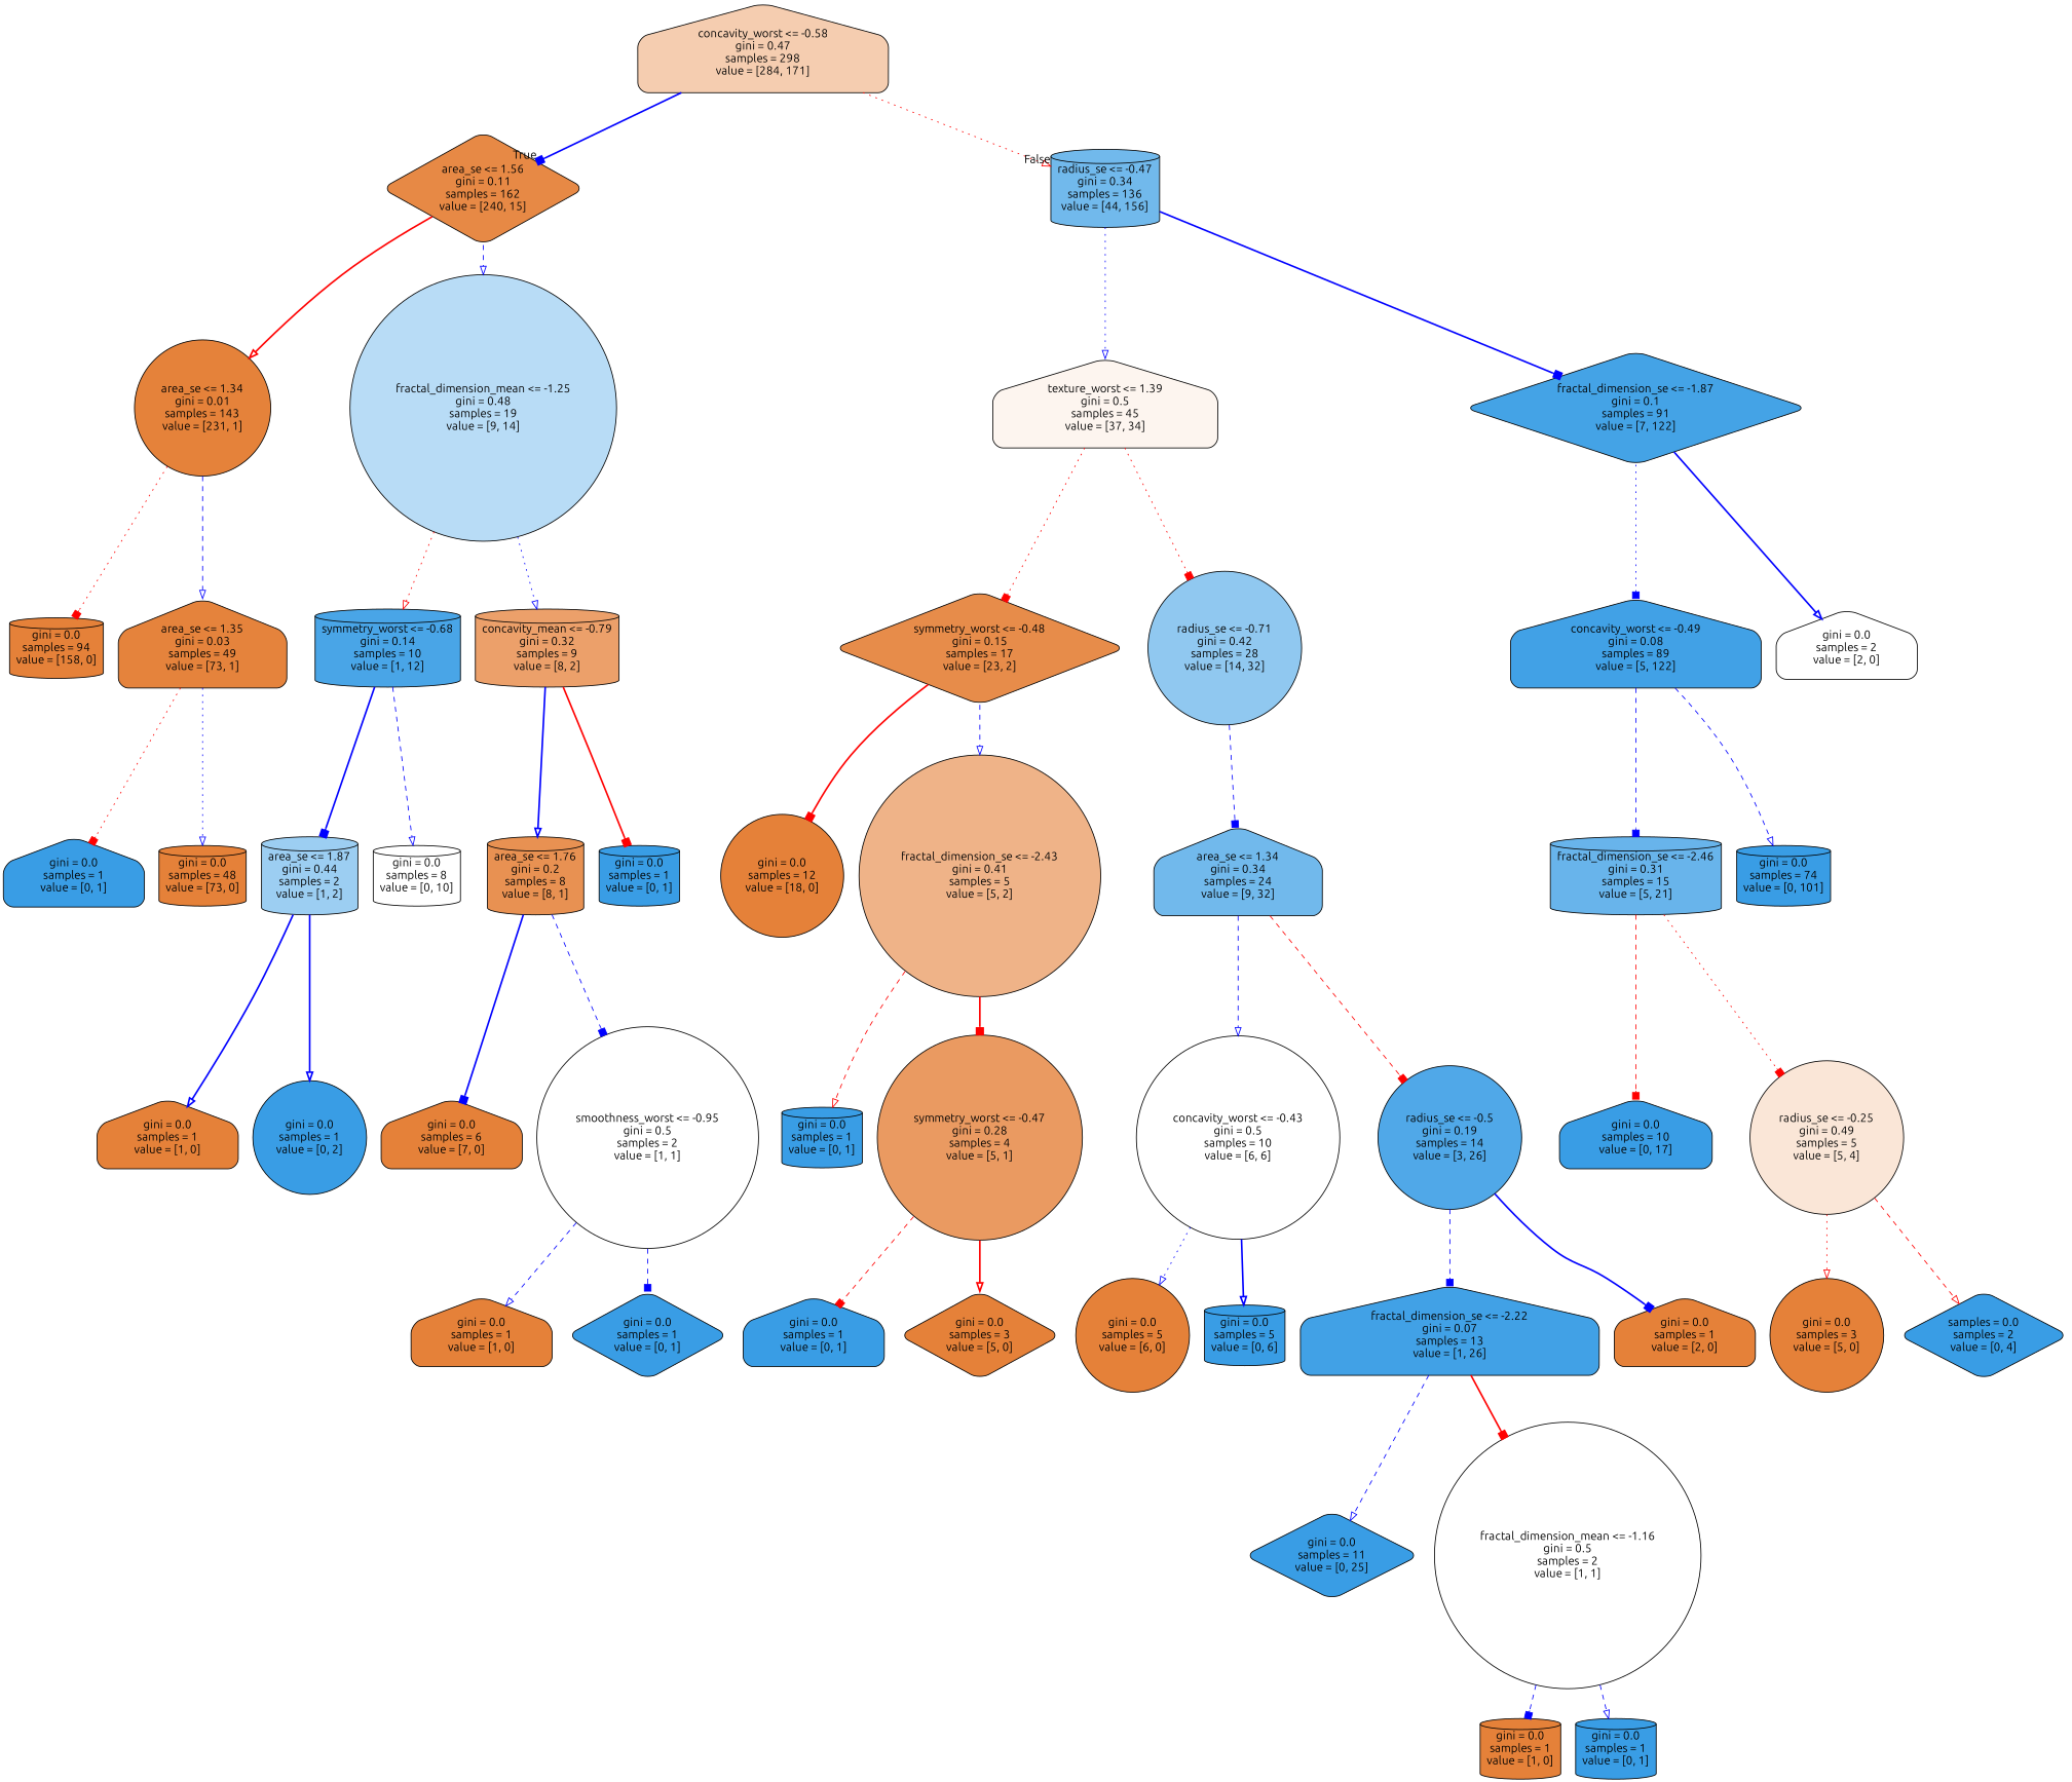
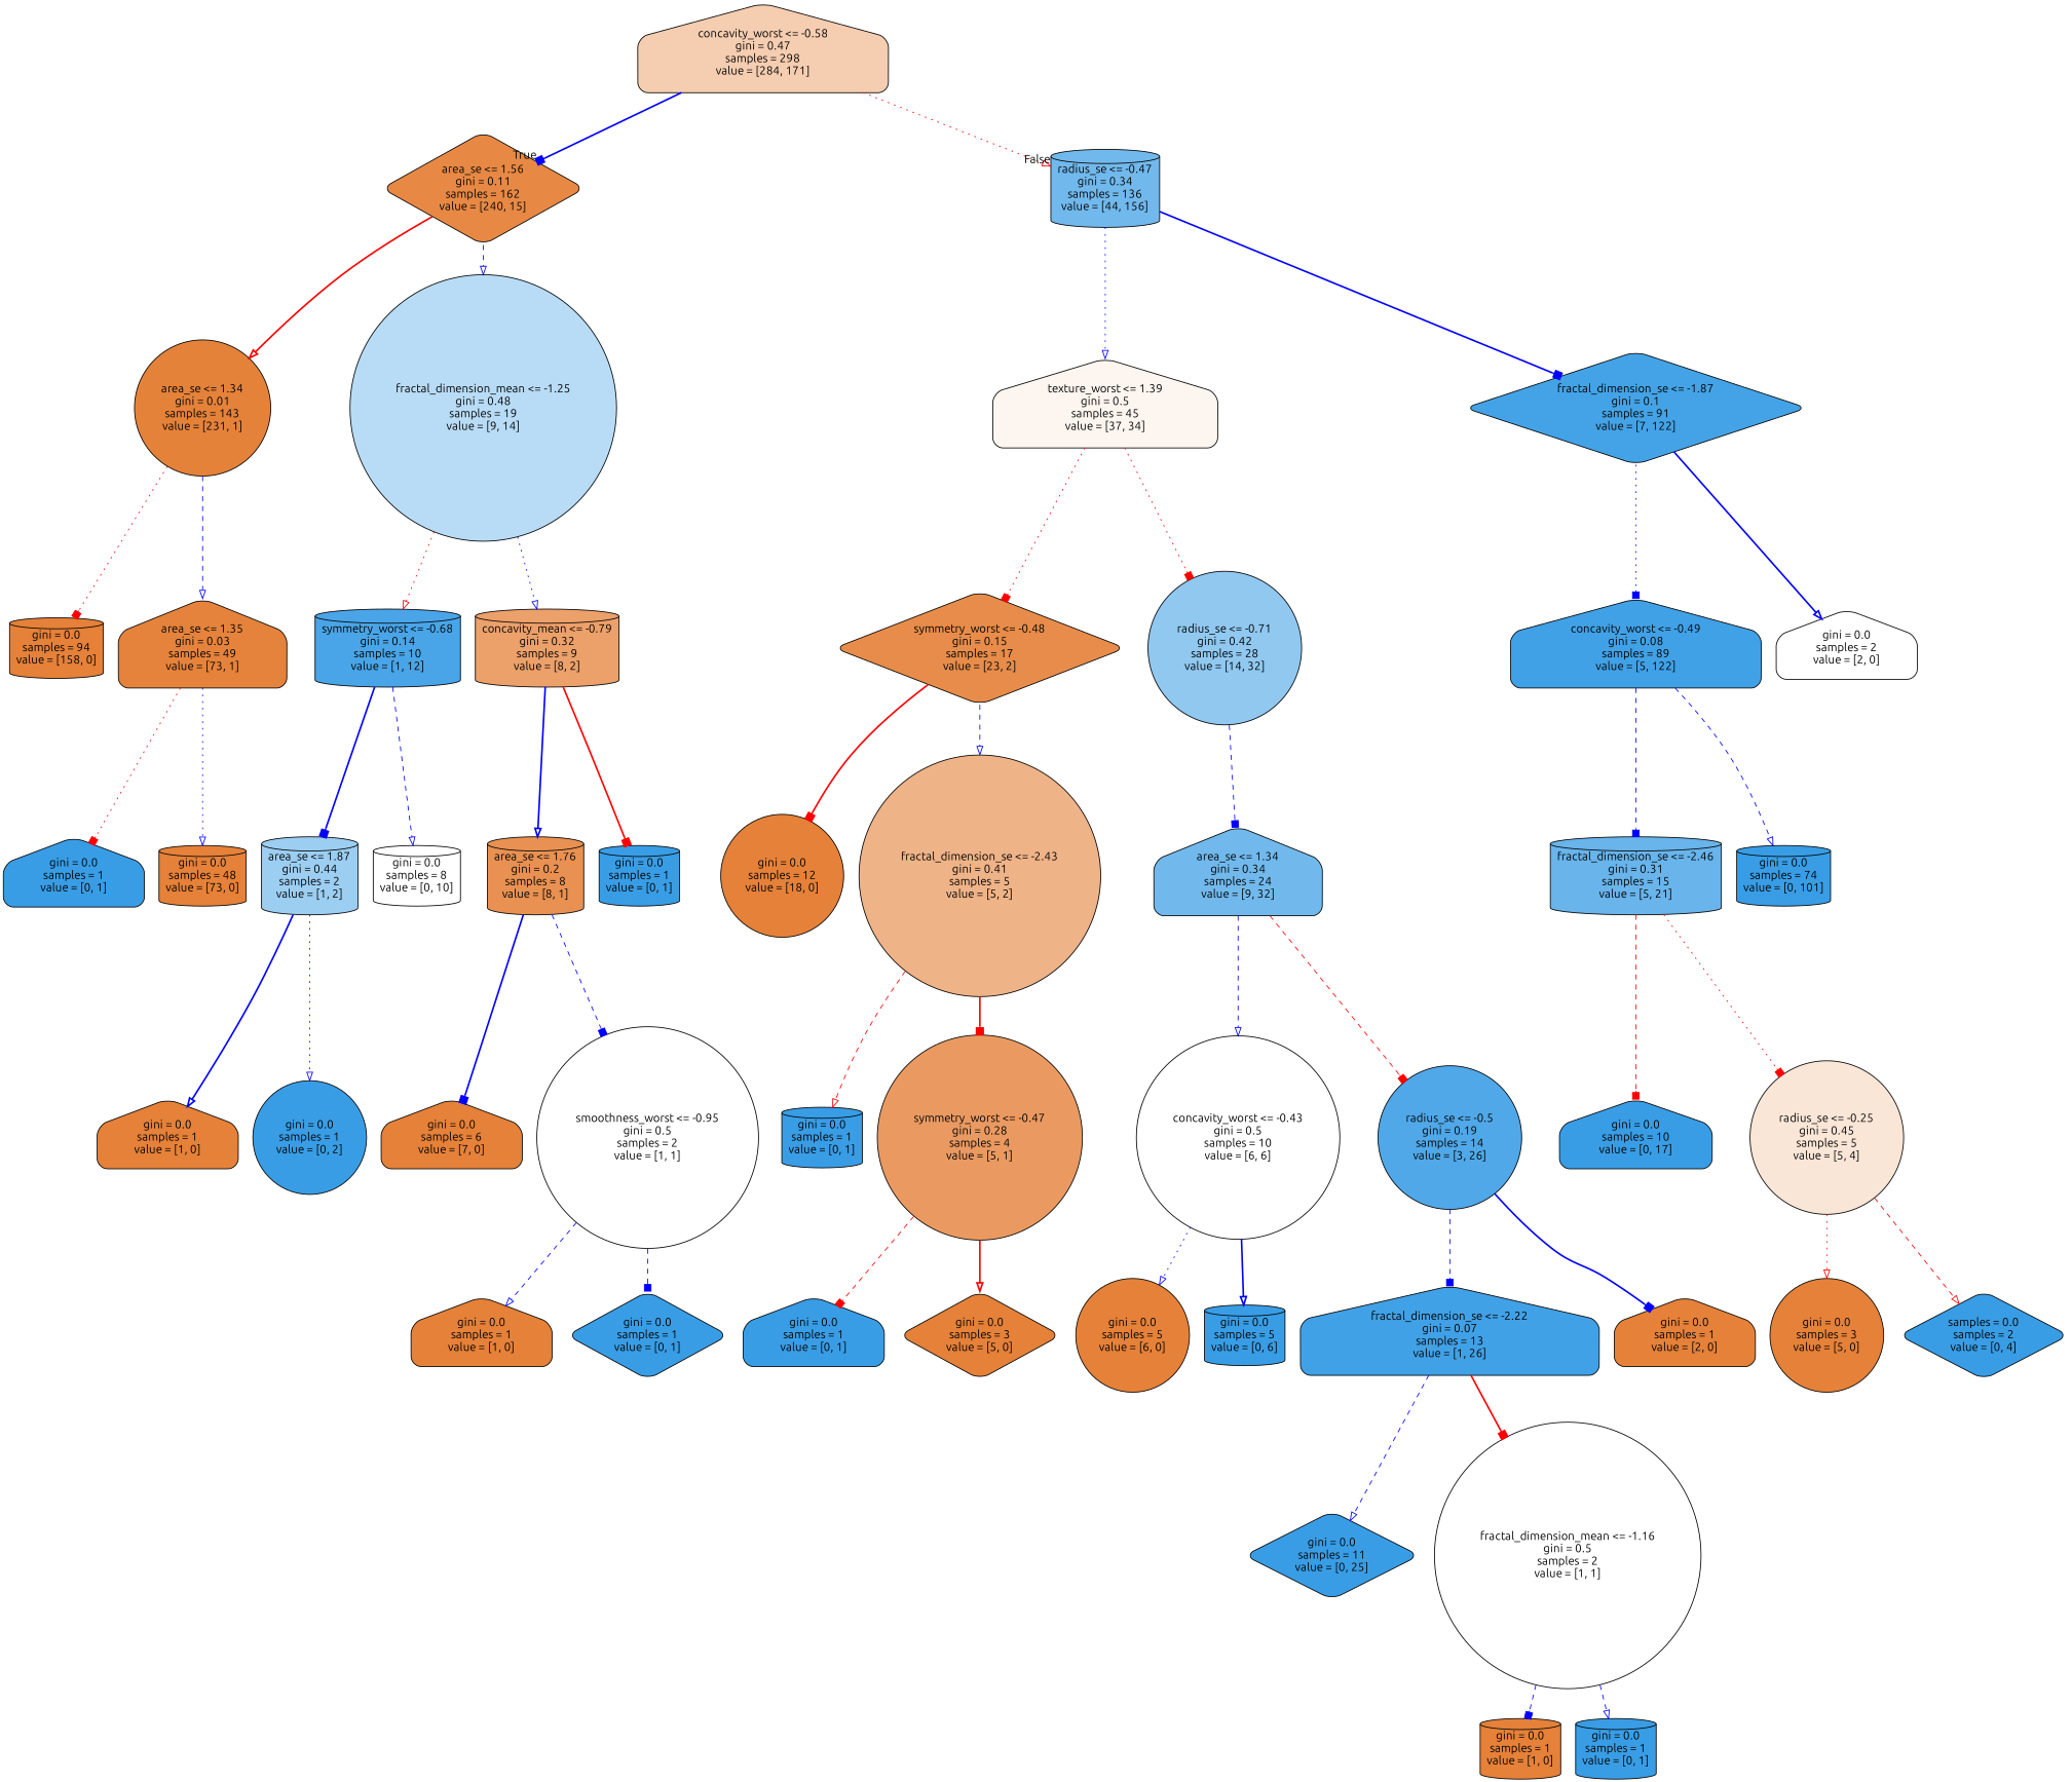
  digraph {
    fontname=Ubuntu
    node [color=black fillcolor="#399de5" fontname=Ubuntu shape=cylinder style="filled, rounded"]
    edge [arrowhead=onormal color=blue fontname=Ubuntu style=dashed]
    n1 [fillcolor="#f5cdb0" label="concavity_worst <= -0.58\ngini = 0.47\nsamples = 298\nvalue = [284, 171]" shape=house]
    n2 [fillcolor="#e78945" label="area_se <= 1.56\ngini = 0.11\nsamples = 162\nvalue = [240, 15]" shape=diamond]
    n3 [fillcolor="#71b9ec" label="radius_se <= -0.47\ngini = 0.34\nsamples = 136\nvalue = [44, 156]"]
    n4 [fillcolor="#e5823a" label="area_se <= 1.34\ngini = 0.01\nsamples = 143\nvalue = [231, 1]" shape=circle]
    n5 [fillcolor="#b8dcf6" label="fractal_dimension_mean <= -1.25\ngini = 0.48\nsamples = 19\nvalue = [9, 14]" shape=circle]
    n6 [fillcolor="#fdf5ef" label="texture_worst <= 1.39\ngini = 0.5\nsamples = 45\nvalue = [37, 34]" shape=house]
    n7 [fillcolor="#44a3e6" label="fractal_dimension_se <= -1.87\ngini = 0.1\nsamples = 91\nvalue = [7, 122]" shape=diamond]
    n8 [fillcolor="#e58139" label="gini = 0.0\nsamples = 94\nvalue = [158, 0]"]
    n9 [fillcolor="#e5833c" label="area_se <= 1.35\ngini = 0.03\nsamples = 49\nvalue = [73, 1]" shape=house]
    n10 [fillcolor="#49a5e7" label="symmetry_worst <= -0.68\ngini = 0.14\nsamples = 10\nvalue = [1, 12]"]
    n11 [fillcolor="#eca06a" label="concavity_mean <= -0.79\ngini = 0.32\nsamples = 9\nvalue = [8, 2]"]
    n12 [label="gini = 0.0\nsamples = 1\nvalue = [0, 1]" shape=house]
    n13 [fillcolor="#e58139" label="gini = 0.0\nsamples = 48\nvalue = [73, 0]"]
    n14 [fillcolor="#9ccef2" label="area_se <= 1.87\ngini = 0.44\nsamples = 2\nvalue = [1, 2]"]
    n15 [fillcolor="#ffffff" label="gini = 0.0\nsamples = 8\nvalue = [0, 10]"]
    n16 [fillcolor="#e89152" label="area_se <= 1.76\ngini = 0.2\nsamples = 8\nvalue = [8, 1]"]
    n17 [label="gini = 0.0\nsamples = 1\nvalue = [0, 1]"]
    n18 [fillcolor="#e58139" label="gini = 0.0\nsamples = 1\nvalue = [1, 0]" shape=house]
    n19 [label="gini = 0.0\nsamples = 1\nvalue = [0, 2]" shape=circle]
    n20 [fillcolor="#e58139" label="gini = 0.0\nsamples = 6\nvalue = [7, 0]" shape=house]
    n21 [fillcolor="#ffffff" label="smoothness_worst <= -0.95\ngini = 0.5\nsamples = 2\nvalue = [1, 1]" shape=circle]
    n22 [fillcolor="#e58139" label="gini = 0.0\nsamples = 1\nvalue = [1, 0]" shape=house]
    n23 [label="gini = 0.0\nsamples = 1\nvalue = [0, 1]" shape=diamond]
    n24 [fillcolor="#e78c4a" label="symmetry_worst <= -0.48\ngini = 0.15\nsamples = 17\nvalue = [23, 2]" shape=diamond]
    n25 [fillcolor="#90c8f0" label="radius_se <= -0.71\ngini = 0.42\nsamples = 28\nvalue = [14, 32]" shape=circle]
    n26 [fillcolor="#41a1e6" label="concavity_worst <= -0.49\ngini = 0.08\nsamples = 89\nvalue = [5, 122]" shape=house]
    n27 [fillcolor="#ffffff" label="gini = 0.0\nsamples = 2\nvalue = [2, 0]" shape=house]
    n28 [fillcolor="#e58139" label="gini = 0.0\nsamples = 12\nvalue = [18, 0]" shape=circle]
    n29 [fillcolor="#efb388" label="fractal_dimension_se <= -2.43\ngini = 0.41\nsamples = 5\nvalue = [5, 2]" shape=circle]
    n30 [fillcolor="#71b9ec" label="area_se <= 1.34\ngini = 0.34\nsamples = 24\nvalue = [9, 32]" shape=house]
    n31 [label="gini = 0.0\nsamples = 1\nvalue = [0, 1]"]
    n32 [fillcolor="#ea9a61" label="symmetry_worst <= -0.47\ngini = 0.28\nsamples = 4\nvalue = [5, 1]" shape=circle]
    n33 [label="gini = 0.0\nsamples = 1\nvalue = [0, 1]" shape=house]
    n34 [fillcolor="#e58139" label="gini = 0.0\nsamples = 3\nvalue = [5, 0]" shape=diamond]
    n35 [fillcolor="#ffffff" label="concavity_worst <= -0.43\ngini = 0.5\nsamples = 10\nvalue = [6, 6]" shape=circle]
    n36 [fillcolor="#50a8e8" label="radius_se <= -0.5\ngini = 0.19\nsamples = 14\nvalue = [3, 26]" shape=circle]
    n37 [fillcolor="#e58139" label="gini = 0.0\nsamples = 5\nvalue = [6, 0]" shape=circle]
    n38 [label="gini = 0.0\nsamples = 5\nvalue = [0, 6]"]
    n39 [fillcolor="#41a1e6" label="fractal_dimension_se <= -2.22\ngini = 0.07\nsamples = 13\nvalue = [1, 26]" shape=house]
    n40 [fillcolor="#e58139" label="gini = 0.0\nsamples = 1\nvalue = [2, 0]" shape=house]
    n41 [label="gini = 0.0\nsamples = 11\nvalue = [0, 25]" shape=diamond]
    n42 [fillcolor="#ffffff" label="fractal_dimension_mean <= -1.16\ngini = 0.5\nsamples = 2\nvalue = [1, 1]" shape=circle]
    n43 [fillcolor="#e58139" label="gini = 0.0\nsamples = 1\nvalue = [1, 0]"]
    n44 [label="gini = 0.0\nsamples = 1\nvalue = [0, 1]"]
    n45 [fillcolor="#68b4eb" label="fractal_dimension_se <= -2.46\ngini = 0.31\nsamples = 15\nvalue = [5, 21]"]
    n46 [label="gini = 0.0\nsamples = 74\nvalue = [0, 101]"]
    n47 [label="gini = 0.0\nsamples = 10\nvalue = [0, 17]" shape=house]
-   n48 [fillcolor="#fae6d7" label="radius_se <= -0.25\ngini = 0.49\nsamples = 5\nvalue = [5, 4]" shape=circle]
+   n48 [fillcolor="#fae6d7" label="radius_se <= -0.25\ngini = 0.45\nsamples = 5\nvalue = [5, 4]" shape=circle]
    n49 [fillcolor="#e58139" label="gini = 0.0\nsamples = 3\nvalue = [5, 0]" shape=circle]
    n50 [label="samples = 0.0\nsamples = 2\nvalue = [0, 4]" shape=diamond]
    n1 -> n2 [arrowhead=box headlabel=True labelangle=45 labeldistance=2.5 style=bold]
    n1 -> n3 [color=red headlabel=False labelangle=-45 labeldistance=2.5 style=dotted]
    n2 -> n4 [color=red style=bold]
    n2 -> n5
    n3 -> n6 [style=dotted]
    n3 -> n7 [arrowhead=box style=bold]
    n4 -> n8 [arrowhead=box color=red style=dotted]
    n4 -> n9
    n5 -> n10 [color=red style=dotted]
    n5 -> n11 [style=dotted]
    n6 -> n24 [arrowhead=box color=red style=dotted]
    n6 -> n25 [arrowhead=box color=red style=dotted]
    n7 -> n26 [arrowhead=box style=dotted]
    n7 -> n27 [style=bold]
    n9 -> n12 [arrowhead=box color=red style=dotted]
    n9 -> n13 [style=dotted]
    n10 -> n14 [arrowhead=box style=bold]
    n10 -> n15
    n11 -> n16 [style=bold]
    n11 -> n17 [arrowhead=box color=red style=bold]
    n14 -> n18 [style=bold]
-   n14 -> n19 [style=bold]
+   n14 -> n19 [style=dotted]
    n16 -> n20 [arrowhead=box style=bold]
    n16 -> n21 [arrowhead=box]
    n21 -> n22
    n21 -> n23 [arrowhead=box]
    n24 -> n28 [arrowhead=box color=red style=bold]
    n24 -> n29
    n25 -> n30 [arrowhead=box]
    n26 -> n45 [arrowhead=box]
    n26 -> n46
    n29 -> n31 [color=red]
    n29 -> n32 [arrowhead=box color=red style=bold]
    n30 -> n35
    n30 -> n36 [arrowhead=box color=red]
    n32 -> n33 [arrowhead=box color=red]
    n32 -> n34 [color=red style=bold]
    n35 -> n37 [style=dotted]
    n35 -> n38 [style=bold]
    n36 -> n39 [arrowhead=box]
    n36 -> n40 [arrowhead=box style=bold]
    n39 -> n41
    n39 -> n42 [arrowhead=box color=red style=bold]
    n42 -> n43 [arrowhead=box]
    n42 -> n44
    n45 -> n47 [arrowhead=box color=red]
    n45 -> n48 [arrowhead=box color=red style=dotted]
    n48 -> n49 [color=red style=dotted]
    n48 -> n50 [color=red]
  }
